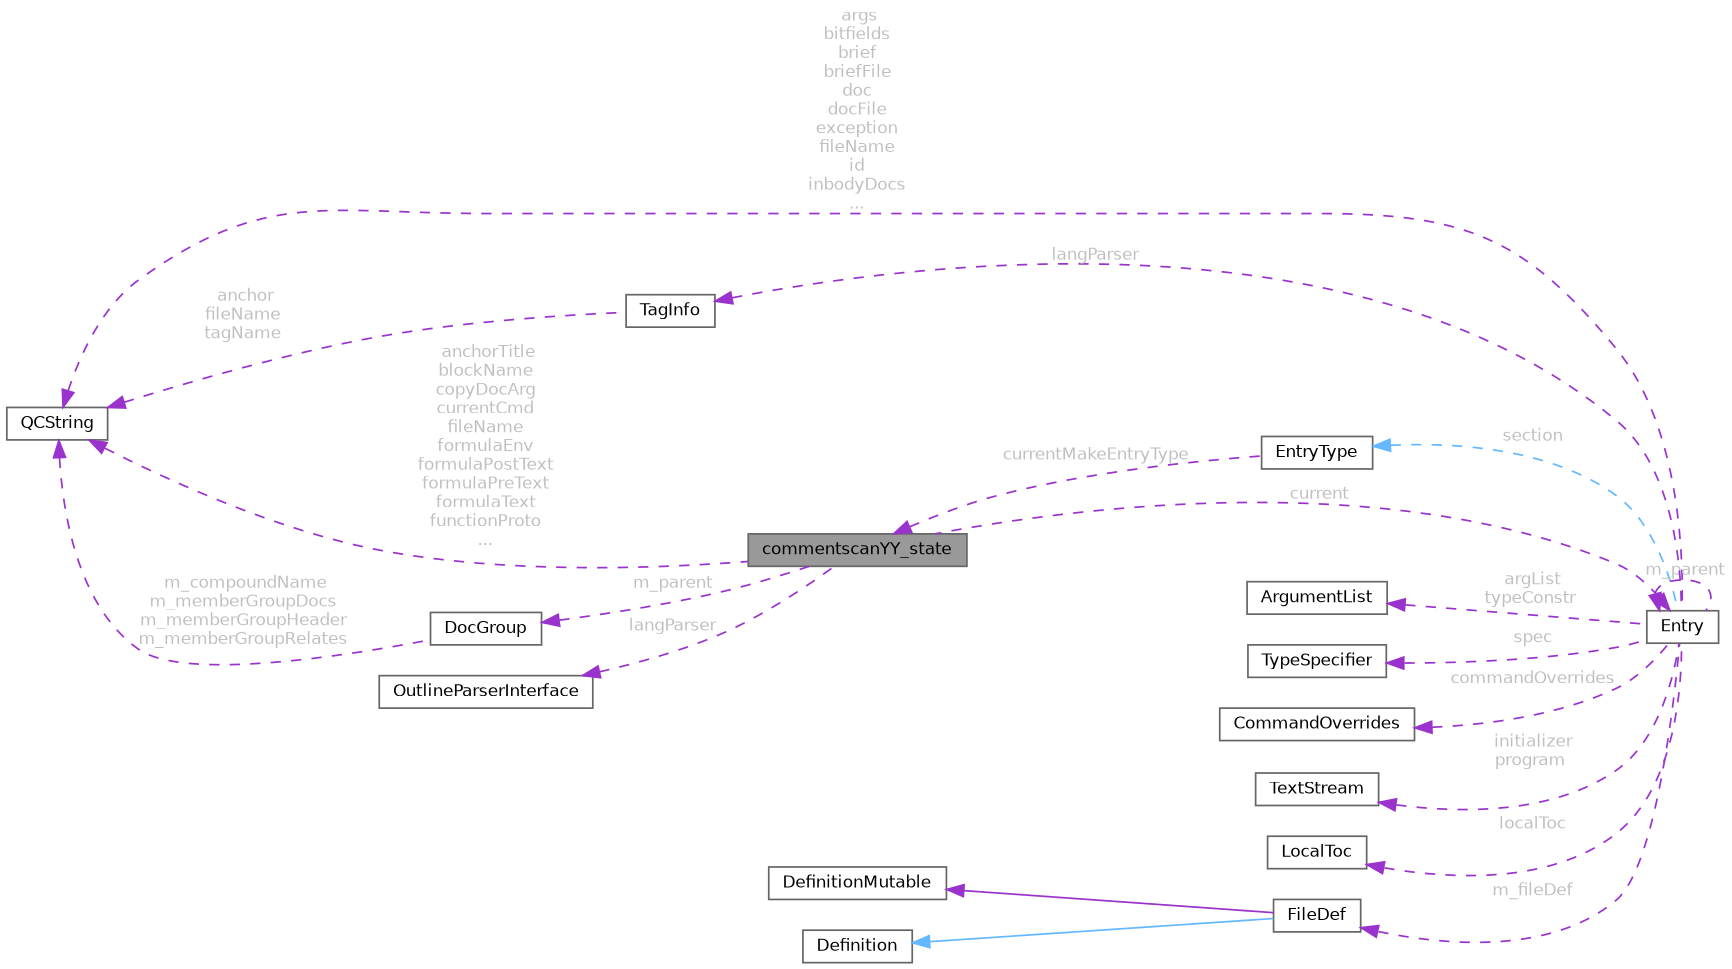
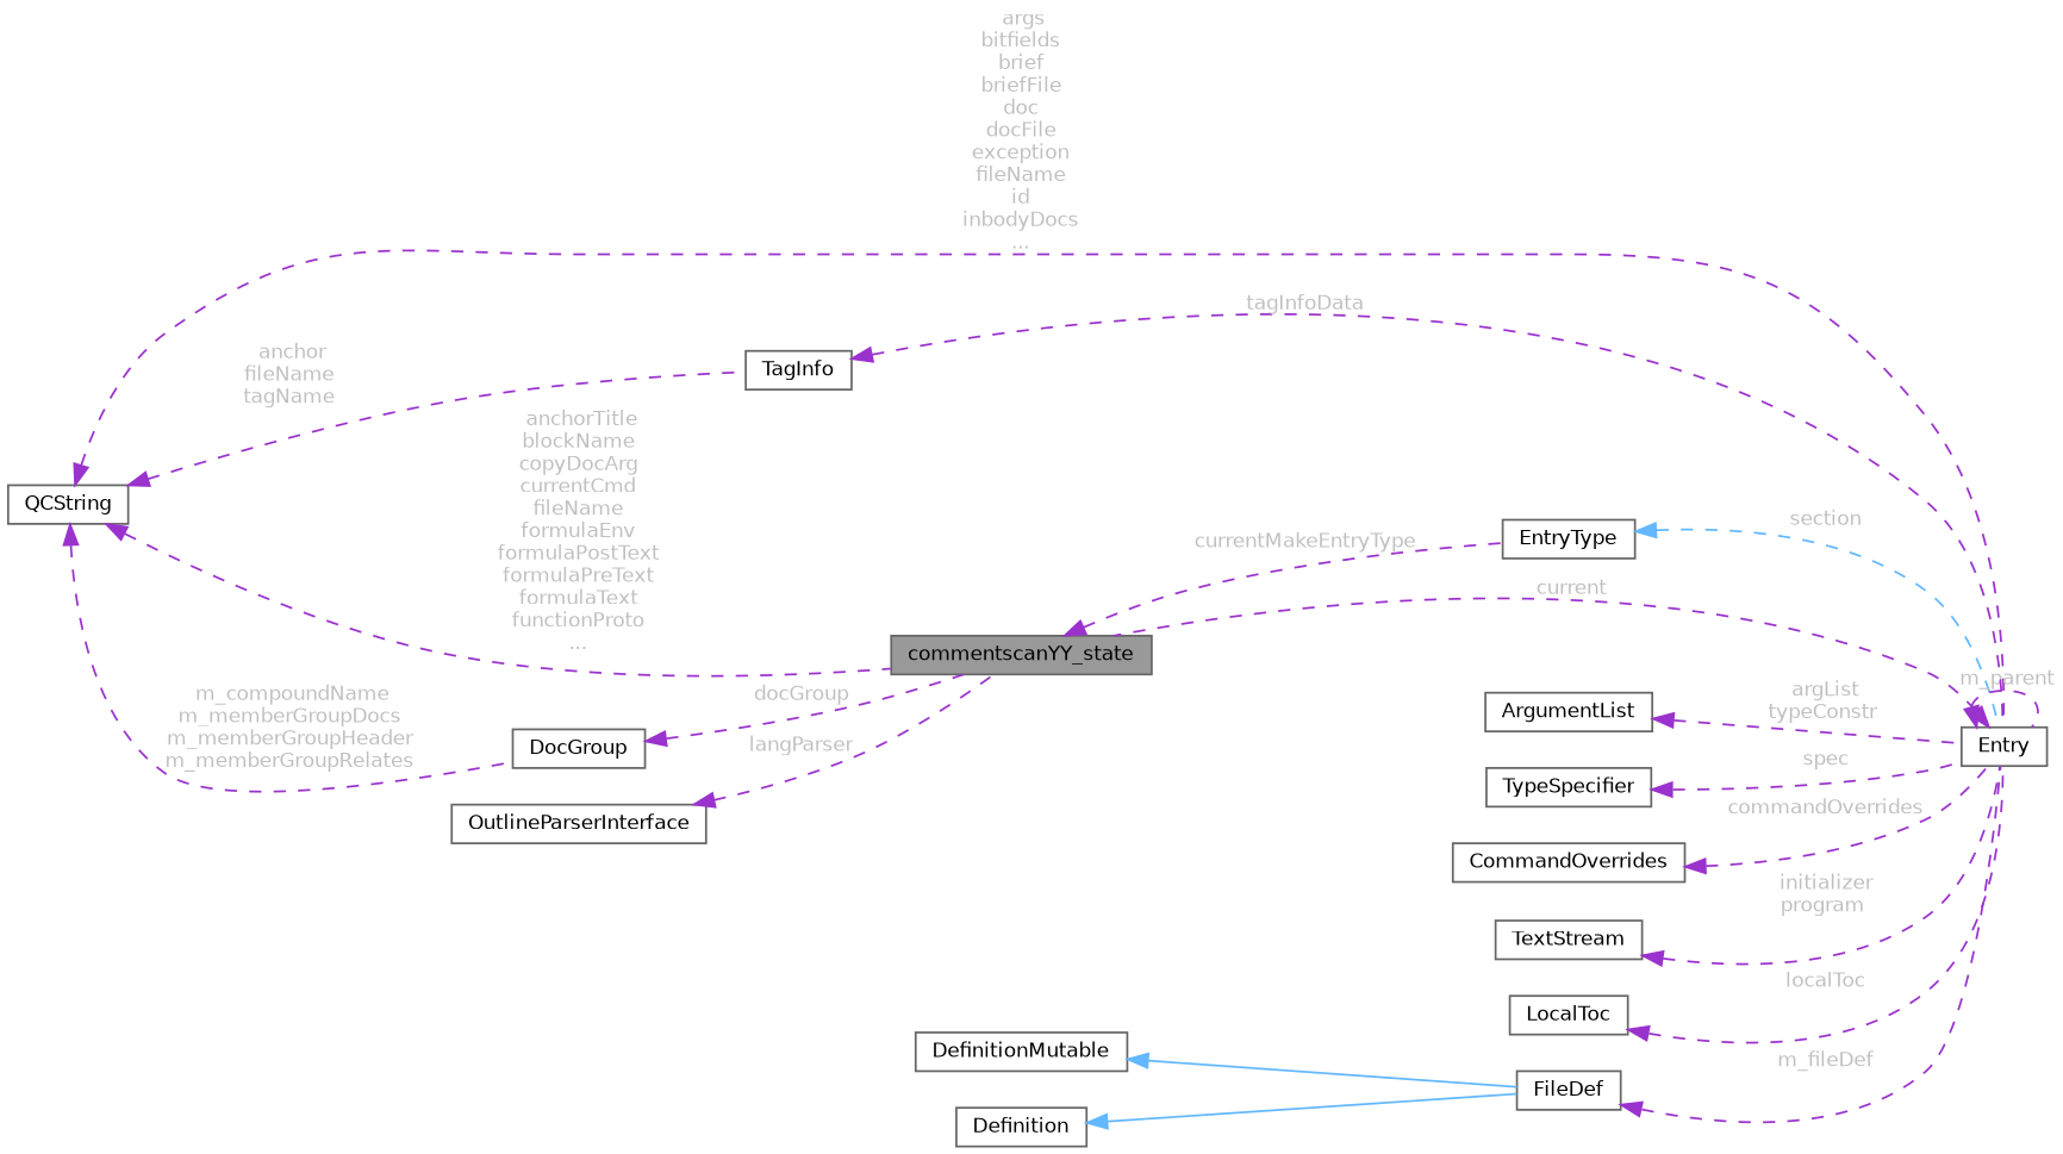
  digraph {
    rankdir=LR
    node [color=gray40 fillcolor=white fontname=Helvetica fontsize=10 shape=box style=filled]
    edge [color=darkorchid3 dir=back fontcolor=grey fontname=Helvetica fontsize=10 labelfontname=Helvetica labelfontsize=10 style=dashed]
    n1 [fillcolor=grey60 fontcolor=black height=0.2 label=commentscanYY_state width=0.4]
    n2 [height=0.2 label=EntryType width=0.4]
    n3 [height=0.2 label=OutlineParserInterface width=0.4]
    n4 [height=0.2 label=QCString width=0.4]
    n5 [height=0.2 label=Entry width=0.4]
    n6 [height=0.2 label=TagInfo width=0.4]
    n7 [height=0.2 label=DocGroup width=0.4]
    n8 [height=0.2 label=ArgumentList width=0.4]
    n9 [height=0.2 label=TypeSpecifier width=0.4]
    n10 [height=0.2 label=CommandOverrides width=0.4]
    n11 [height=0.2 label=TextStream width=0.4]
    n12 [height=0.2 label=LocalToc width=0.4]
    n13 [height=0.2 label=FileDef width=0.4]
    n14 [height=0.2 label=DefinitionMutable width=0.4]
    n15 [height=0.2 label=Definition width=0.4]
    n1 -> n2 [label=" currentMakeEntryType"]
    n2 -> n5 [color=steelblue1 label=" section"]
    n3 -> n1 [label=" langParser"]
    n4 -> n1 [label=" anchorTitle\nblockName\ncopyDocArg\ncurrentCmd\nfileName\nformulaEnv\nformulaPostText\nformulaPreText\nformulaText\nfunctionProto\n..."]
    n4 -> n5 [label=" args\nbitfields\nbrief\nbriefFile\ndoc\ndocFile\nexception\nfileName\nid\ninbodyDocs\n..."]
    n4 -> n6 [label=" anchor\nfileName\ntagName"]
    n4 -> n7 [label=" m_compoundName\nm_memberGroupDocs\nm_memberGroupHeader\nm_memberGroupRelates"]
    n5 -> n1 [label=" current"]
    n5 -> n5 [label=" m_parent"]
-   n6 -> n5 [label=" langParser"]
-   n7 -> n1 [label=" m_parent"]
+   n6 -> n5 [label=" tagInfoData"]
+   n7 -> n1 [label=" docGroup"]
    n8 -> n5 [label=" argList\ntypeConstr"]
    n9 -> n5 [label=" spec"]
    n10 -> n5 [label=" commandOverrides"]
    n11 -> n5 [label=" initializer\nprogram"]
    n12 -> n5 [label=" localToc"]
    n13 -> n5 [label=" m_fileDef"]
-   n14 -> n13 [style=solid fontcolor=""]
+   n14 -> n13 [color=steelblue1 style=solid fontcolor=""]
    n15 -> n13 [color=steelblue1 style=solid fontcolor=""]
  }
